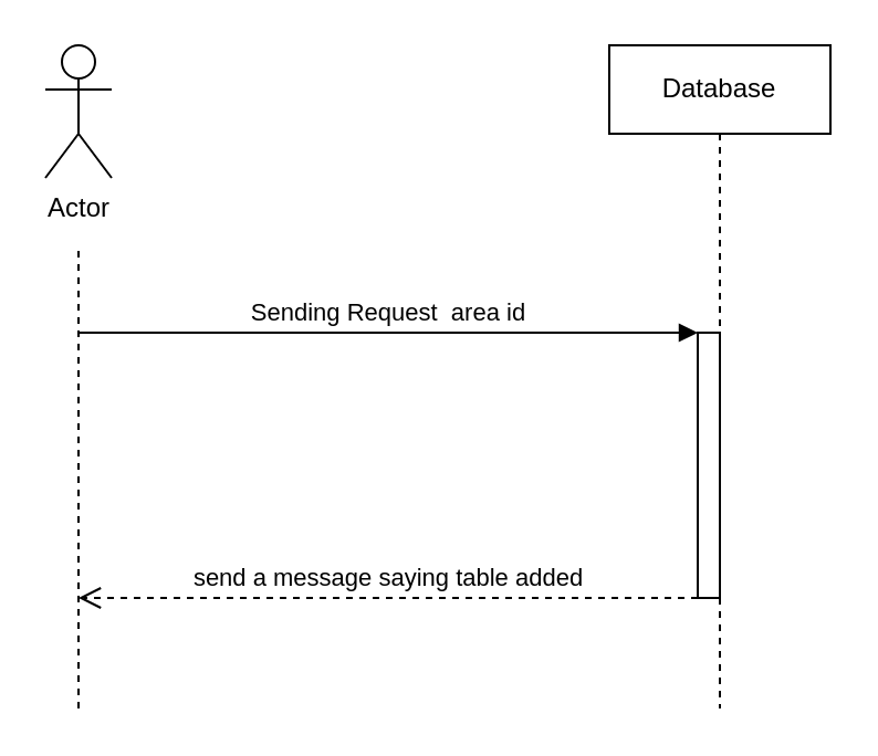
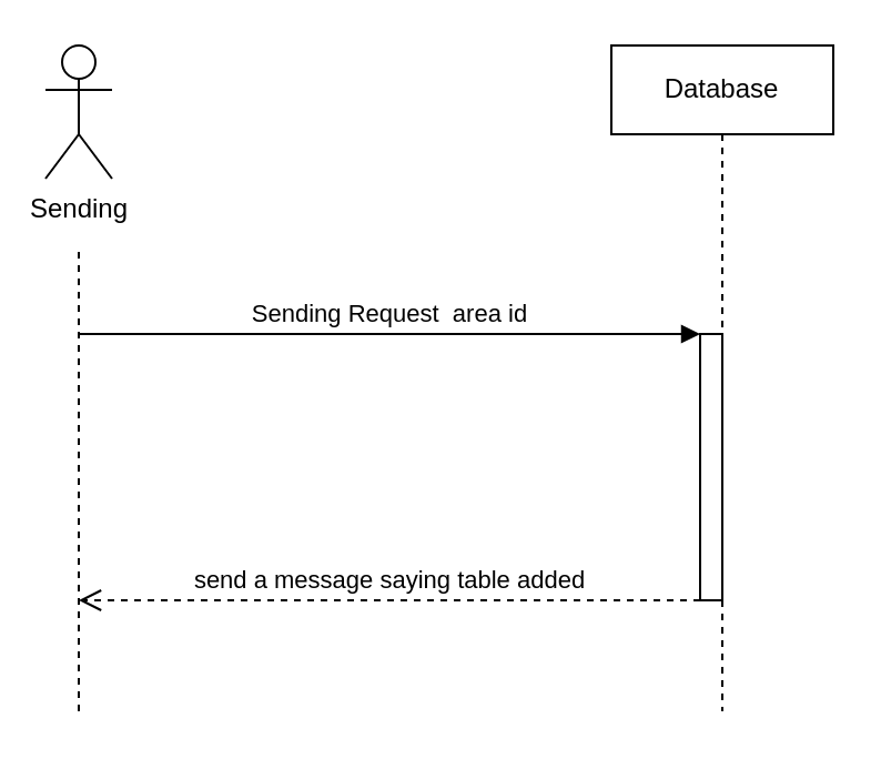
  <mxCell id="0" />
  <mxCell id="1" parent="0" />
- <mxCell id="2" value="Actor" style="shape=umlActor;verticalLabelPosition=bottom;labelBackgroundColor=#ffffff;verticalAlign=top;html=1;outlineConnect=0;" vertex="1" parent="1"><mxGeometry x="20" y="20" width="30" height="60" as="geometry" /></mxCell>
+ <mxCell id="2" value="Sending" style="shape=umlActor;verticalLabelPosition=bottom;labelBackgroundColor=#ffffff;verticalAlign=top;html=1;outlineConnect=0;" vertex="1" parent="1"><mxGeometry x="20" y="20" width="30" height="60" as="geometry" /></mxCell>
  <mxCell id="3" value="" style="endArrow=none;dashed=1;html=1;" edge="1" parent="1"><mxGeometry width="50" height="50" relative="1" as="geometry"><mxPoint x="35" y="320" as="sourcePoint" /><mxPoint x="35" y="110" as="targetPoint" /></mxGeometry></mxCell>
  <mxCell id="4" value="Database" style="shape=umlLifeline;perimeter=lifelinePerimeter;whiteSpace=wrap;html=1;container=1;collapsible=0;recursiveResize=0;outlineConnect=0;" vertex="1" parent="1"><mxGeometry x="275" y="20" width="100" height="300" as="geometry" /></mxCell>
  <mxCell id="5" value="" style="html=1;points=[];perimeter=orthogonalPerimeter;" vertex="1" parent="4"><mxGeometry x="40" y="130" width="10" height="120" as="geometry" /></mxCell>
  <mxCell id="6" value="Sending Request&amp;nbsp; area id" style="html=1;verticalAlign=bottom;endArrow=block;entryX=0;entryY=0;" edge="1" target="5" parent="1"><mxGeometry relative="1" as="geometry"><mxPoint x="35" y="150" as="sourcePoint" /></mxGeometry></mxCell>
  <mxCell id="7" value="send a message saying table added" style="html=1;verticalAlign=bottom;endArrow=open;dashed=1;endSize=8;" edge="1" parent="1"><mxGeometry relative="1" as="geometry"><mxPoint x="35" y="270" as="targetPoint" /><mxPoint x="315" y="270" as="sourcePoint" /></mxGeometry></mxCell>
